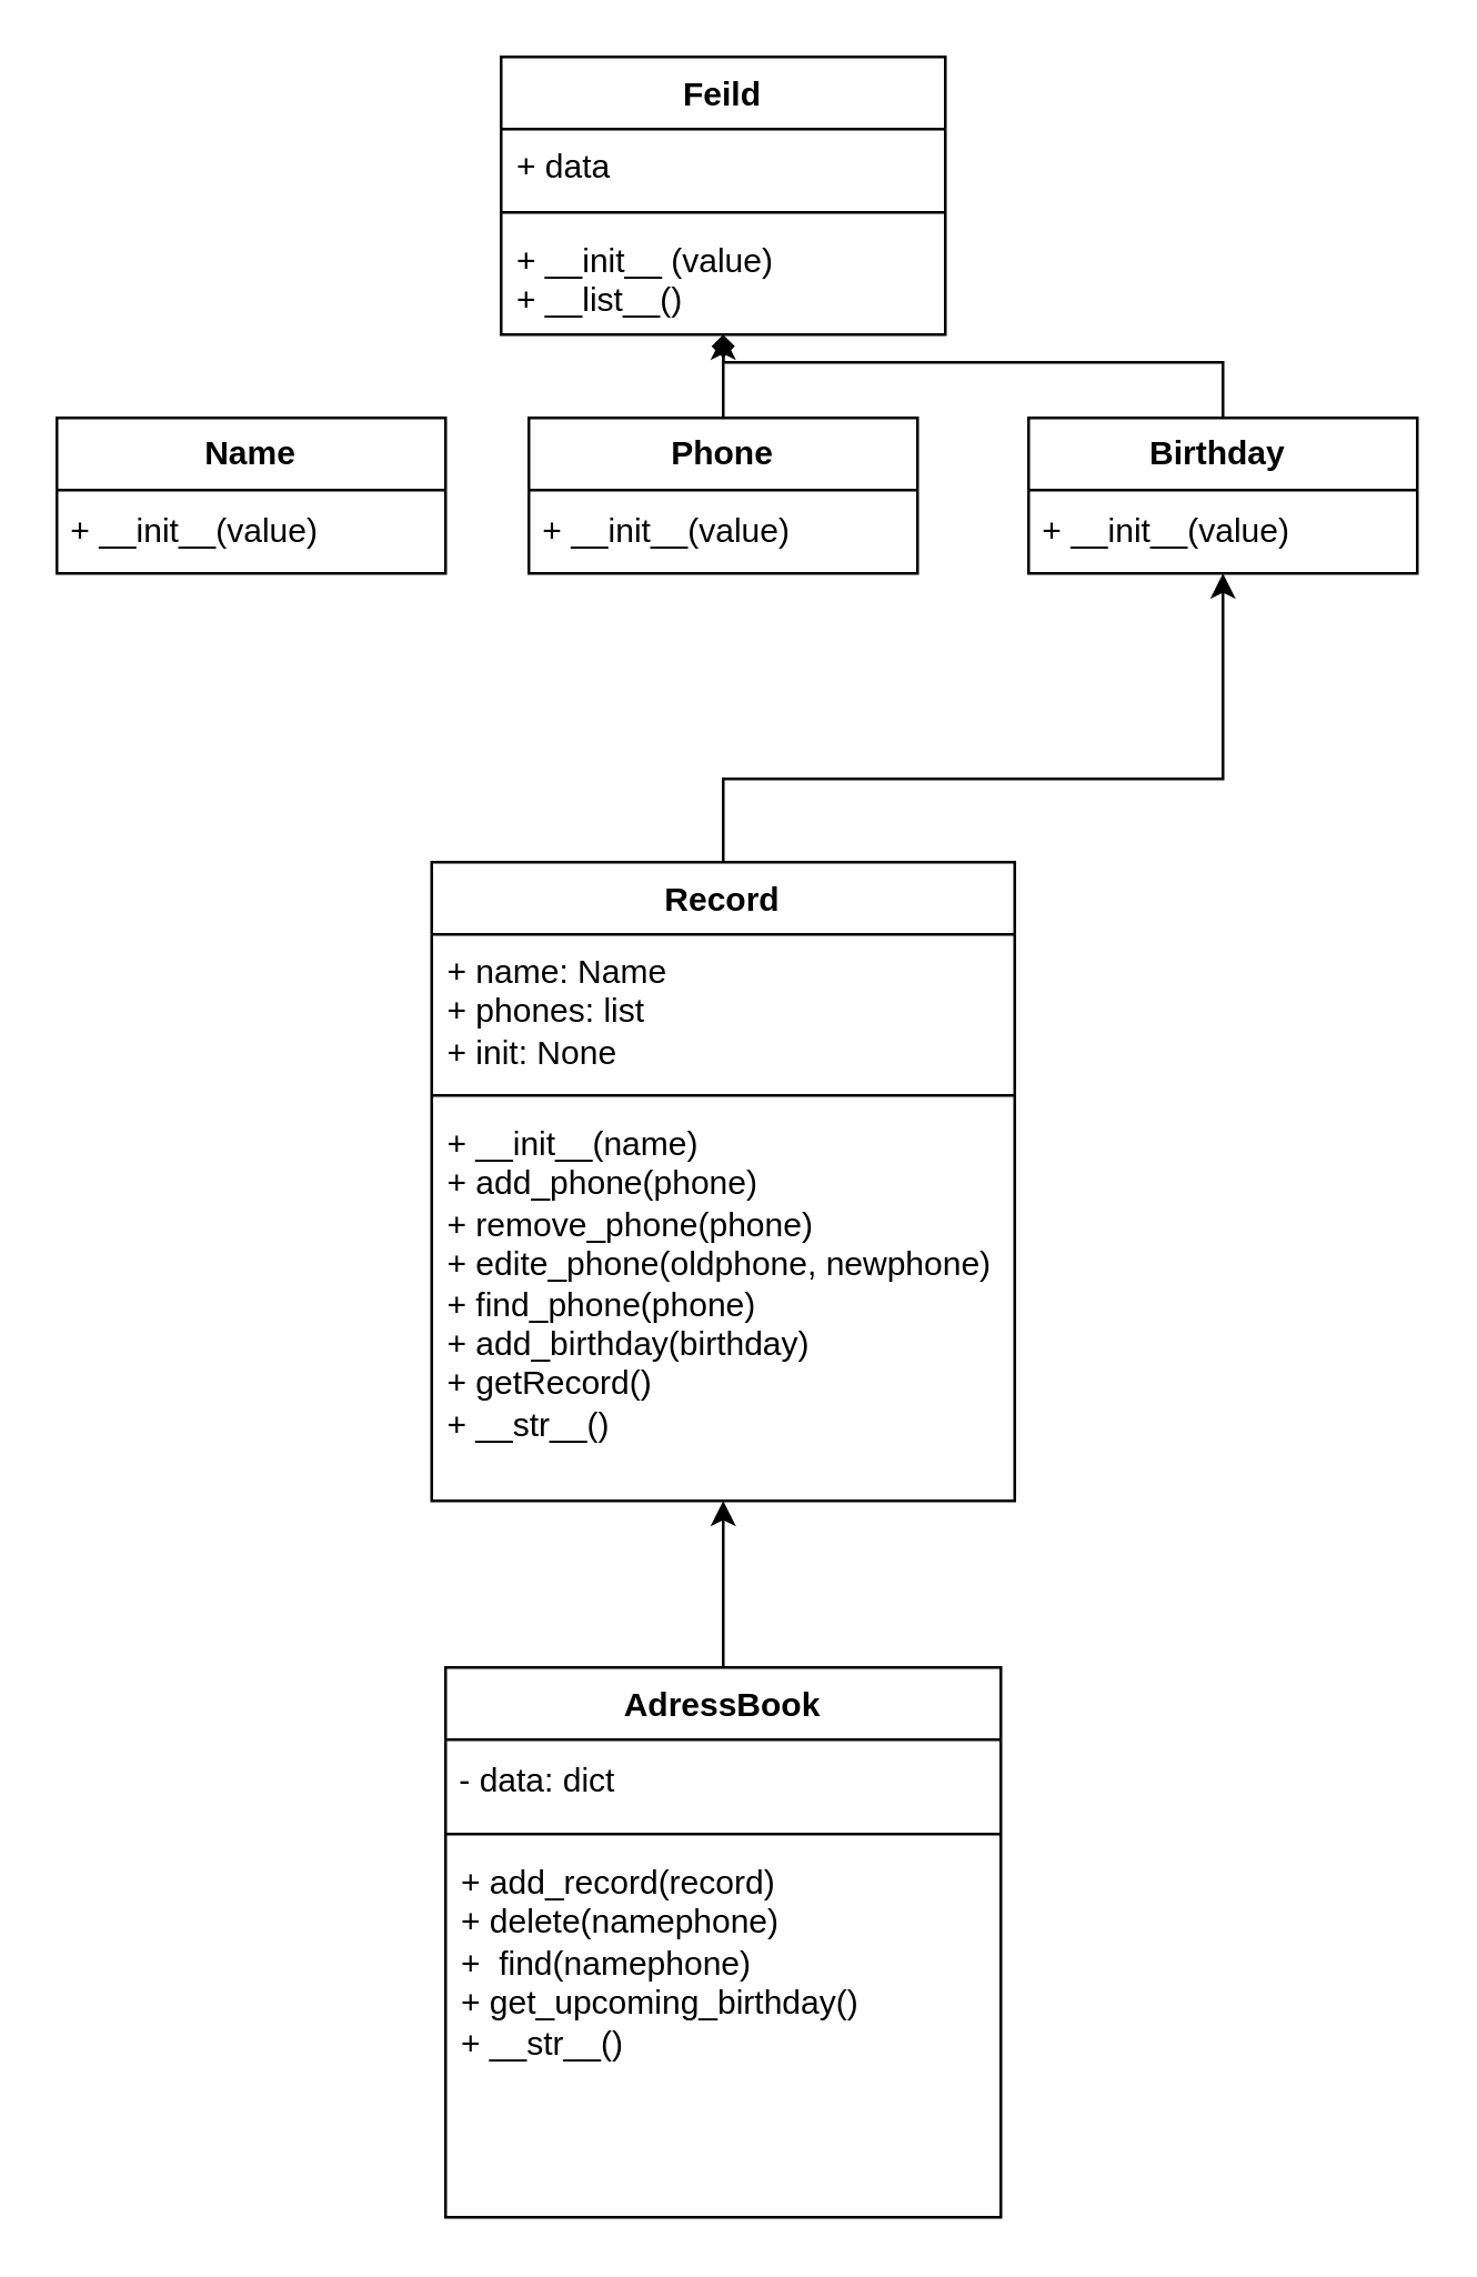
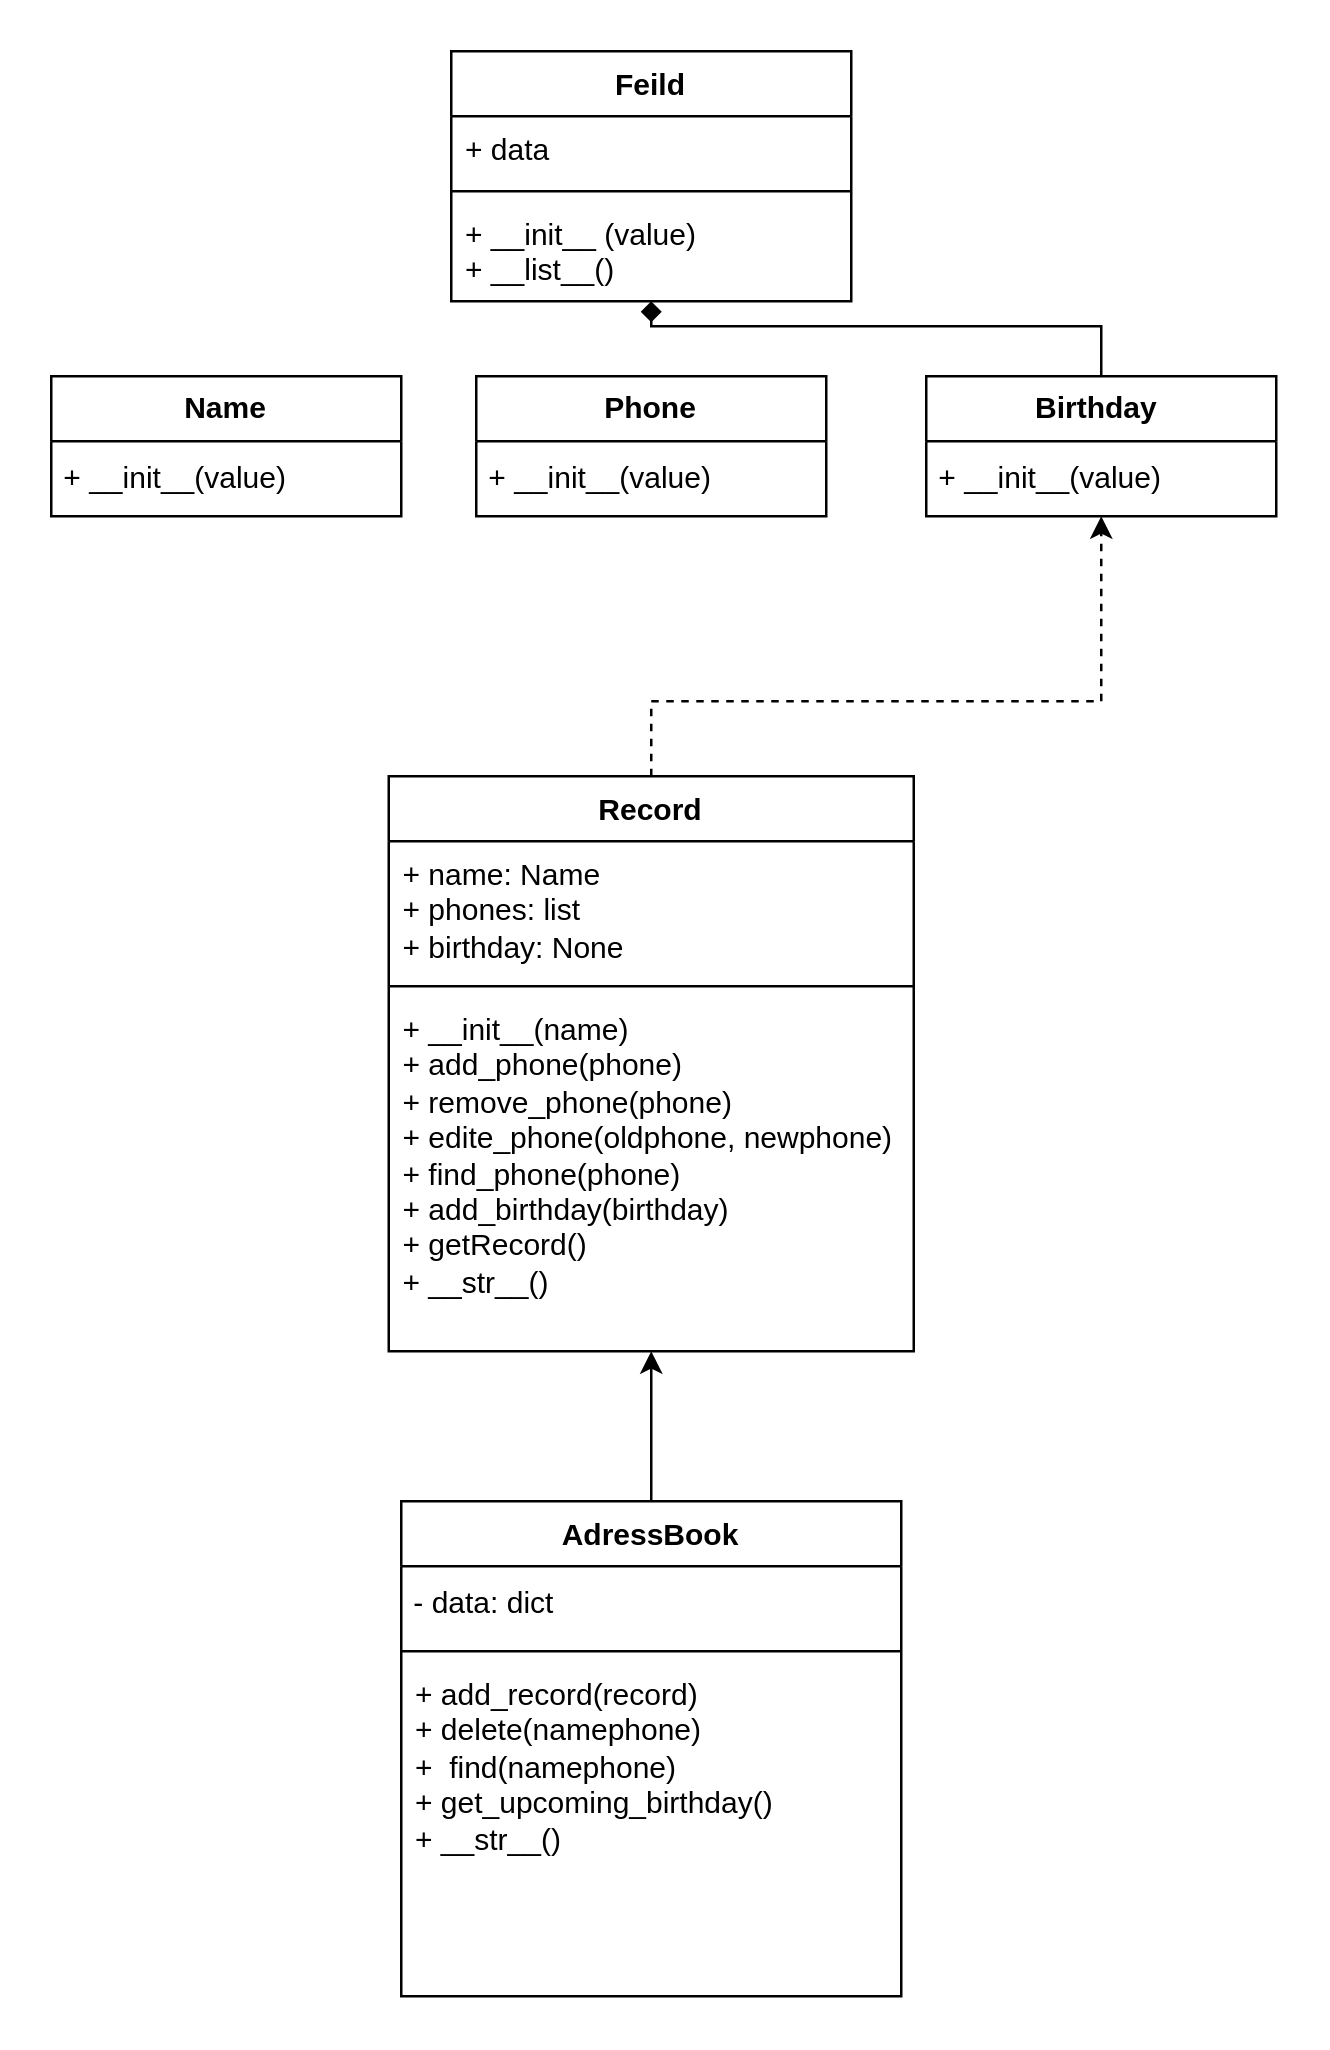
  <mxCell id="0" />
  <mxCell id="1" parent="0" />
  <mxCell id="2" value="Feild" style="swimlane;fontStyle=1;align=center;verticalAlign=top;childLayout=stackLayout;horizontal=1;startSize=26;horizontalStack=0;resizeParent=1;resizeParentMax=0;resizeLast=0;collapsible=1;marginBottom=0;whiteSpace=wrap;html=1;" vertex="1" parent="1"><mxGeometry x="180" y="20" width="160" height="100" as="geometry" /></mxCell>
  <mxCell id="3" value="+ data" style="text;strokeColor=none;fillColor=none;align=left;verticalAlign=top;spacingLeft=4;spacingRight=4;overflow=hidden;rotatable=0;points=[[0,0.5],[1,0.5]];portConstraint=eastwest;whiteSpace=wrap;html=1;" vertex="1" parent="2"><mxGeometry y="26" width="160" height="26" as="geometry" /></mxCell>
  <mxCell id="4" value="" style="line;strokeWidth=1;fillColor=none;align=left;verticalAlign=middle;spacingTop=-1;spacingLeft=3;spacingRight=3;rotatable=0;labelPosition=right;points=[];portConstraint=eastwest;strokeColor=inherit;" vertex="1" parent="2"><mxGeometry y="52" width="160" height="8" as="geometry" /></mxCell>
  <mxCell id="5" value="&lt;div&gt;+ __init__ (value)&lt;/div&gt;+ __list__()&lt;div&gt;&lt;br&gt;&lt;/div&gt;" style="text;strokeColor=none;fillColor=none;align=left;verticalAlign=top;spacingLeft=4;spacingRight=4;overflow=hidden;rotatable=0;points=[[0,0.5],[1,0.5]];portConstraint=eastwest;whiteSpace=wrap;html=1;" vertex="1" parent="2"><mxGeometry y="60" width="160" height="40" as="geometry" /></mxCell>
  <mxCell id="6" value="&lt;b&gt;Name&lt;/b&gt;" style="swimlane;fontStyle=0;childLayout=stackLayout;horizontal=1;startSize=26;fillColor=none;horizontalStack=0;resizeParent=1;resizeParentMax=0;resizeLast=0;collapsible=1;marginBottom=0;whiteSpace=wrap;html=1;" vertex="1" parent="1"><mxGeometry x="20" y="150" width="140" height="56" as="geometry" /></mxCell>
  <mxCell id="7" value="&amp;nbsp;+ __init__(value)" style="text;html=1;align=left;verticalAlign=middle;resizable=0;points=[];autosize=1;strokeColor=none;fillColor=none;" vertex="1" parent="6"><mxGeometry y="26" width="140" height="30" as="geometry" /></mxCell>
- <mxCell id="8" style="edgeStyle=orthogonalEdgeStyle;rounded=0;orthogonalLoop=1;jettySize=auto;html=1;" edge="1" parent="1" source="9" target="2"><mxGeometry relative="1" as="geometry" /></mxCell>
  <mxCell id="9" value="&lt;b&gt;Phone&lt;/b&gt;" style="swimlane;fontStyle=0;childLayout=stackLayout;horizontal=1;startSize=26;fillColor=none;horizontalStack=0;resizeParent=1;resizeParentMax=0;resizeLast=0;collapsible=1;marginBottom=0;whiteSpace=wrap;html=1;" vertex="1" parent="1"><mxGeometry x="190" y="150" width="140" height="56" as="geometry" /></mxCell>
  <mxCell id="10" value="&lt;span style=&quot;&quot;&gt;&amp;nbsp;+ __init__(value)&lt;/span&gt;" style="text;html=1;align=left;verticalAlign=middle;resizable=0;points=[];autosize=1;strokeColor=none;fillColor=none;" vertex="1" parent="9"><mxGeometry y="26" width="140" height="30" as="geometry" /></mxCell>
  <mxCell id="11" style="edgeStyle=orthogonalEdgeStyle;rounded=0;orthogonalLoop=1;jettySize=auto;html=1;endArrow=diamond;" edge="1" parent="1" source="12" target="2"><mxGeometry relative="1" as="geometry"><Array as="points"><mxPoint x="440" y="130" /><mxPoint x="260" y="130" /></Array></mxGeometry></mxCell>
  <mxCell id="12" value="&lt;b&gt;Birthday&amp;nbsp;&lt;/b&gt;" style="swimlane;fontStyle=0;childLayout=stackLayout;horizontal=1;startSize=26;fillColor=none;horizontalStack=0;resizeParent=1;resizeParentMax=0;resizeLast=0;collapsible=1;marginBottom=0;whiteSpace=wrap;html=1;" vertex="1" parent="1"><mxGeometry x="370" y="150" width="140" height="56" as="geometry" /></mxCell>
  <mxCell id="13" value="&lt;span style=&quot;&quot;&gt;&amp;nbsp;+ __init__(value)&lt;/span&gt;" style="text;html=1;align=left;verticalAlign=middle;resizable=0;points=[];autosize=1;strokeColor=none;fillColor=none;" vertex="1" parent="12"><mxGeometry y="26" width="140" height="30" as="geometry" /></mxCell>
- <mxCell id="14" style="edgeStyle=orthogonalEdgeStyle;rounded=0;orthogonalLoop=1;jettySize=auto;html=1;" edge="1" parent="1" source="15" target="12"><mxGeometry relative="1" as="geometry"><Array as="points"><mxPoint x="260" y="280" /><mxPoint x="440" y="280" /></Array></mxGeometry></mxCell>
+ <mxCell id="14" style="edgeStyle=orthogonalEdgeStyle;rounded=0;orthogonalLoop=1;jettySize=auto;html=1;dashed=1;" edge="1" parent="1" source="15" target="12"><mxGeometry relative="1" as="geometry"><Array as="points"><mxPoint x="260" y="280" /><mxPoint x="440" y="280" /></Array></mxGeometry></mxCell>
  <mxCell id="15" value="Record" style="swimlane;fontStyle=1;align=center;verticalAlign=top;childLayout=stackLayout;horizontal=1;startSize=26;horizontalStack=0;resizeParent=1;resizeParentMax=0;resizeLast=0;collapsible=1;marginBottom=0;whiteSpace=wrap;html=1;" vertex="1" parent="1"><mxGeometry x="155" y="310" width="210" height="230" as="geometry"><mxRectangle x="40" y="320" width="100" height="30" as="alternateBounds" /></mxGeometry></mxCell>
- <mxCell id="16" value="+ name: Name&lt;div&gt;+ phones: list&lt;/div&gt;&lt;div&gt;+ init: None&lt;/div&gt;" style="text;strokeColor=none;fillColor=none;align=left;verticalAlign=top;spacingLeft=4;spacingRight=4;overflow=hidden;rotatable=0;points=[[0,0.5],[1,0.5]];portConstraint=eastwest;whiteSpace=wrap;html=1;" vertex="1" parent="15"><mxGeometry y="26" width="210" height="54" as="geometry" /></mxCell>
+ <mxCell id="16" value="+ name: Name&lt;div&gt;+ phones: list&lt;/div&gt;&lt;div&gt;+ birthday: None&lt;/div&gt;" style="text;strokeColor=none;fillColor=none;align=left;verticalAlign=top;spacingLeft=4;spacingRight=4;overflow=hidden;rotatable=0;points=[[0,0.5],[1,0.5]];portConstraint=eastwest;whiteSpace=wrap;html=1;" vertex="1" parent="15"><mxGeometry y="26" width="210" height="54" as="geometry" /></mxCell>
  <mxCell id="17" value="" style="line;strokeWidth=1;fillColor=none;align=left;verticalAlign=middle;spacingTop=-1;spacingLeft=3;spacingRight=3;rotatable=0;labelPosition=right;points=[];portConstraint=eastwest;strokeColor=inherit;" vertex="1" parent="15"><mxGeometry y="80" width="210" height="8" as="geometry" /></mxCell>
  <mxCell id="18" value="&lt;div&gt;+ __init__(name)&lt;/div&gt;+ add_phone(phone)&lt;div&gt;+ remove_phone(phone)&lt;/div&gt;&lt;div&gt;+ edite_phone(oldphone, newphone)&lt;/div&gt;&lt;div&gt;+ find_phone(phone)&lt;/div&gt;&lt;div&gt;+ add_birthday(birthday)&lt;/div&gt;&lt;div&gt;+ getRecord()&lt;/div&gt;&lt;div&gt;+ __str__()&lt;/div&gt;" style="text;strokeColor=none;fillColor=none;align=left;verticalAlign=top;spacingLeft=4;spacingRight=4;overflow=hidden;rotatable=0;points=[[0,0.5],[1,0.5]];portConstraint=eastwest;whiteSpace=wrap;html=1;" vertex="1" parent="15"><mxGeometry y="88" width="210" height="142" as="geometry" /></mxCell>
  <mxCell id="19" style="edgeStyle=orthogonalEdgeStyle;rounded=0;orthogonalLoop=1;jettySize=auto;html=1;" edge="1" parent="1" source="20" target="15"><mxGeometry relative="1" as="geometry" /></mxCell>
  <mxCell id="20" value="AdressBook" style="swimlane;fontStyle=1;align=center;verticalAlign=top;childLayout=stackLayout;horizontal=1;startSize=26;horizontalStack=0;resizeParent=1;resizeParentMax=0;resizeLast=0;collapsible=1;marginBottom=0;whiteSpace=wrap;html=1;" vertex="1" parent="1"><mxGeometry x="160" y="600" width="200" height="198" as="geometry" /></mxCell>
  <mxCell id="21" value="&amp;nbsp;- data: dict" style="text;html=1;align=left;verticalAlign=middle;resizable=0;points=[];autosize=1;strokeColor=none;fillColor=none;" vertex="1" parent="20"><mxGeometry y="26" width="200" height="30" as="geometry" /></mxCell>
  <mxCell id="22" value="" style="line;strokeWidth=1;fillColor=none;align=left;verticalAlign=middle;spacingTop=-1;spacingLeft=3;spacingRight=3;rotatable=0;labelPosition=right;points=[];portConstraint=eastwest;strokeColor=inherit;" vertex="1" parent="20"><mxGeometry y="56" width="200" height="8" as="geometry" /></mxCell>
  <mxCell id="23" value="+ add_record(record)&lt;div&gt;+ delete(namephone)&lt;/div&gt;&lt;div&gt;+&amp;nbsp; find(namephone)&lt;/div&gt;&lt;div&gt;+ get_upcoming_birthday()&lt;/div&gt;&lt;div&gt;+ __str__()&lt;/div&gt;" style="text;strokeColor=none;fillColor=none;align=left;verticalAlign=top;spacingLeft=4;spacingRight=4;overflow=hidden;rotatable=0;points=[[0,0.5],[1,0.5]];portConstraint=eastwest;whiteSpace=wrap;html=1;" vertex="1" parent="20"><mxGeometry y="64" width="200" height="134" as="geometry" /></mxCell>
